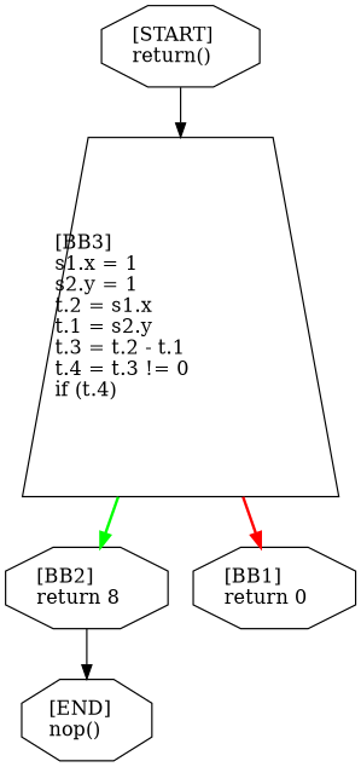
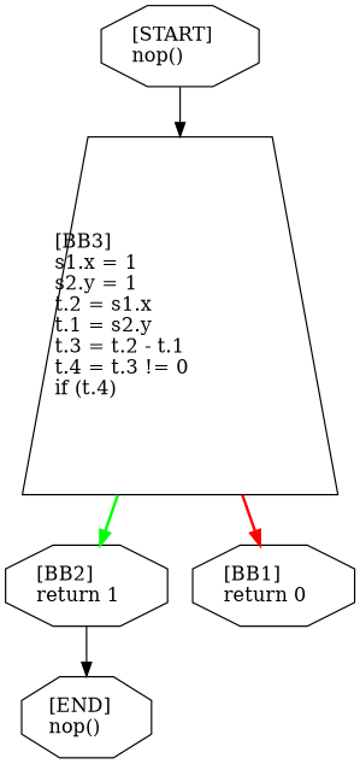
  digraph {
    node [shape=octagon]
    n1 [label="[BB3]\ls1.x = 1\ls2.y = 1\lt.2 = s1.x\lt.1 = s2.y\lt.3 = t.2 - t.1\lt.4 = t.3 != 0\lif (t.4)\l" shape=trapezium]
-   n2 [label="[BB2]\lreturn 8\l"]
+   n2 [label="[BB2]\lreturn 1\l"]
    n3 [label="[BB1]\lreturn 0\l"]
    n4 [label="[END]\lnop()\l"]
-   n5 [label="[START]\lreturn()\l"]
+   n5 [label="[START]\lnop()\l"]
    n1 -> n2 [color=green penwidth=2]
    n1 -> n3 [color=red penwidth=2]
    n2 -> n4
    n5 -> n1
  }
